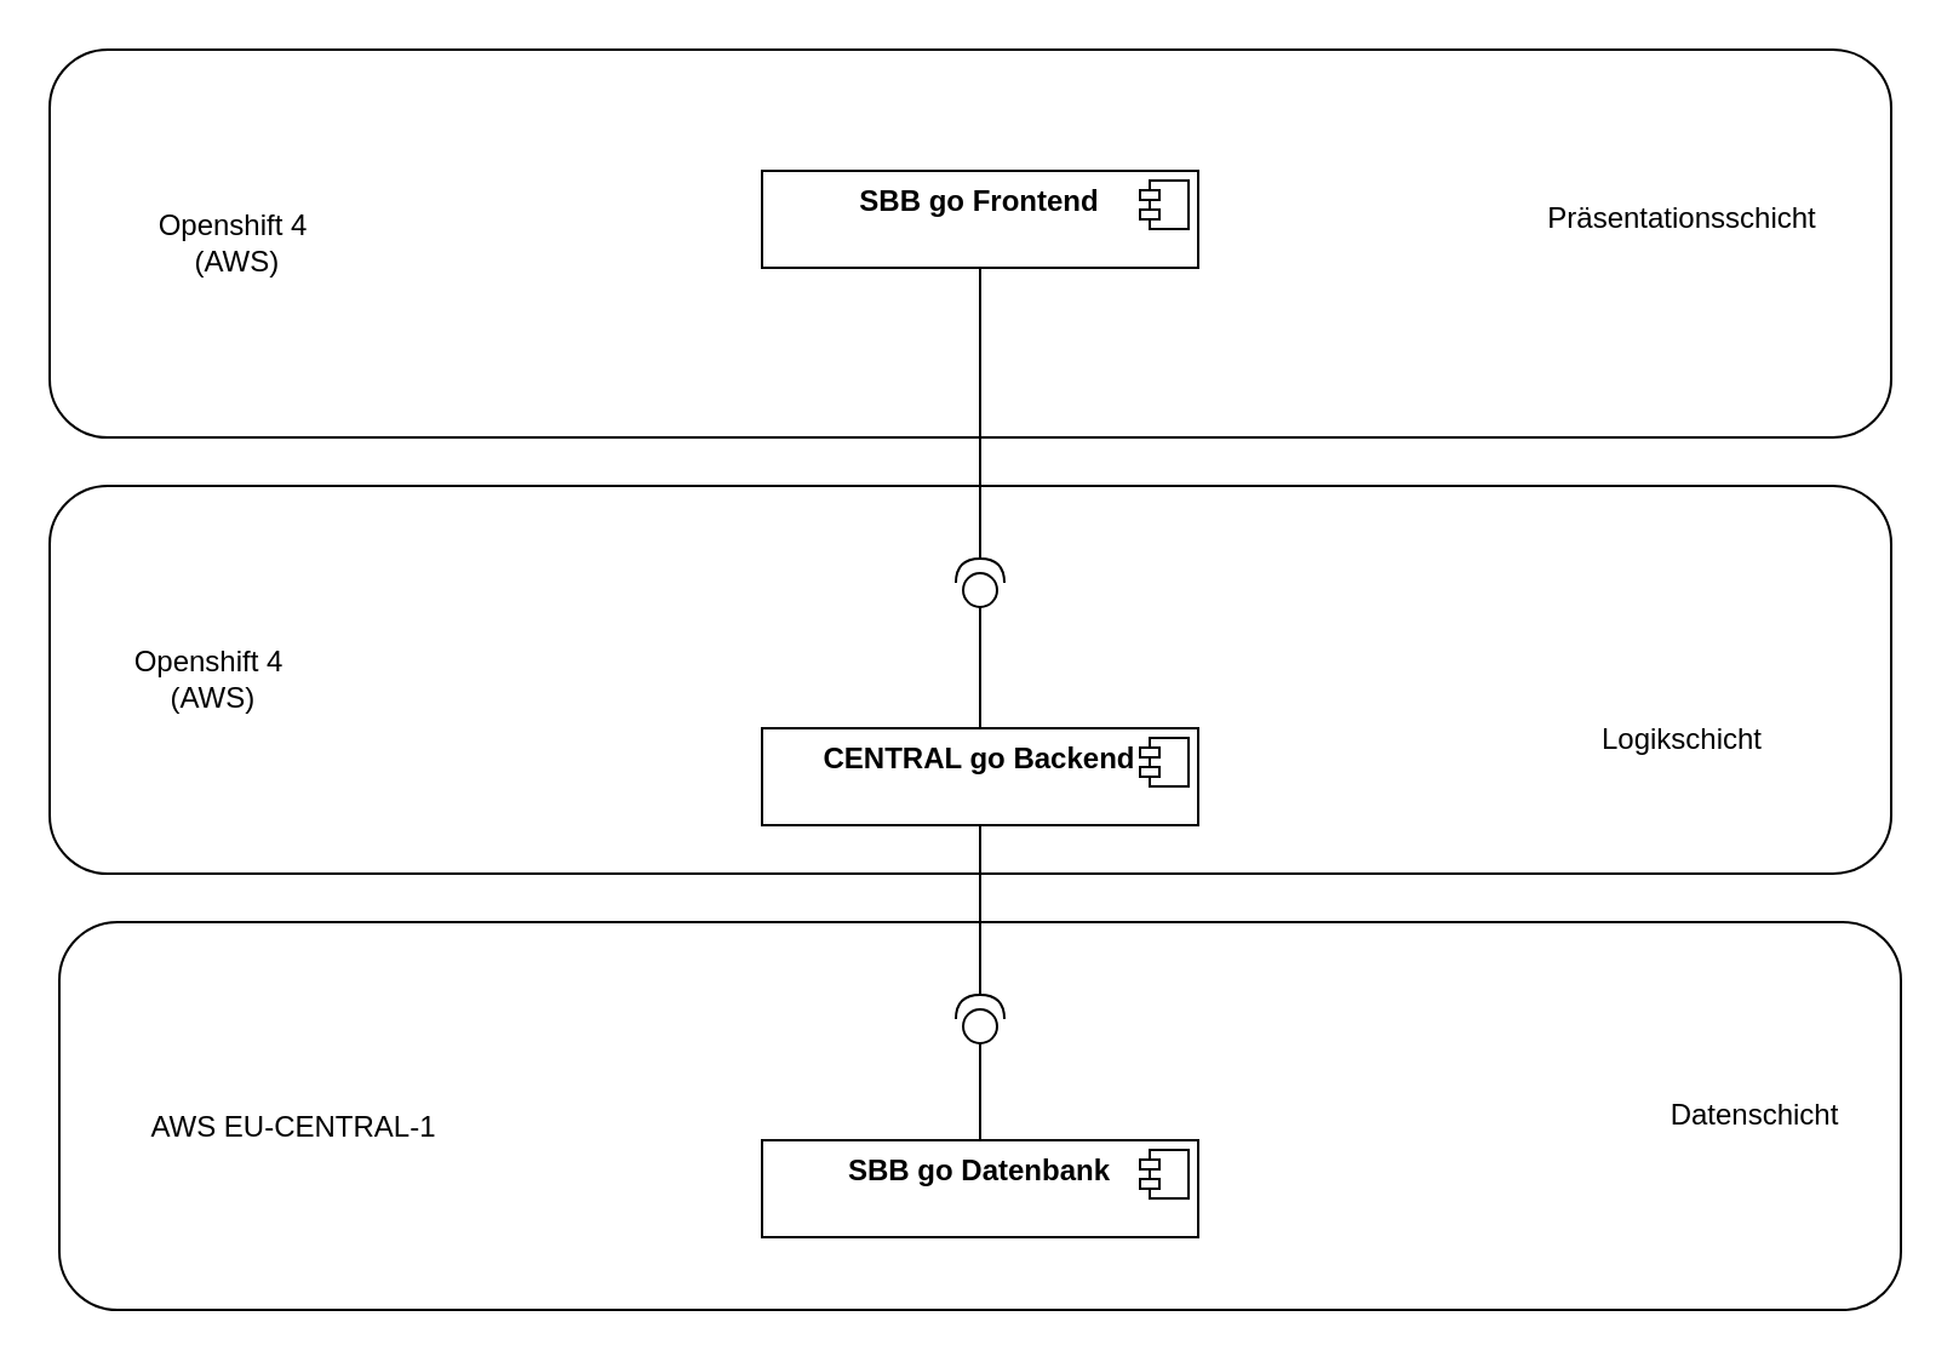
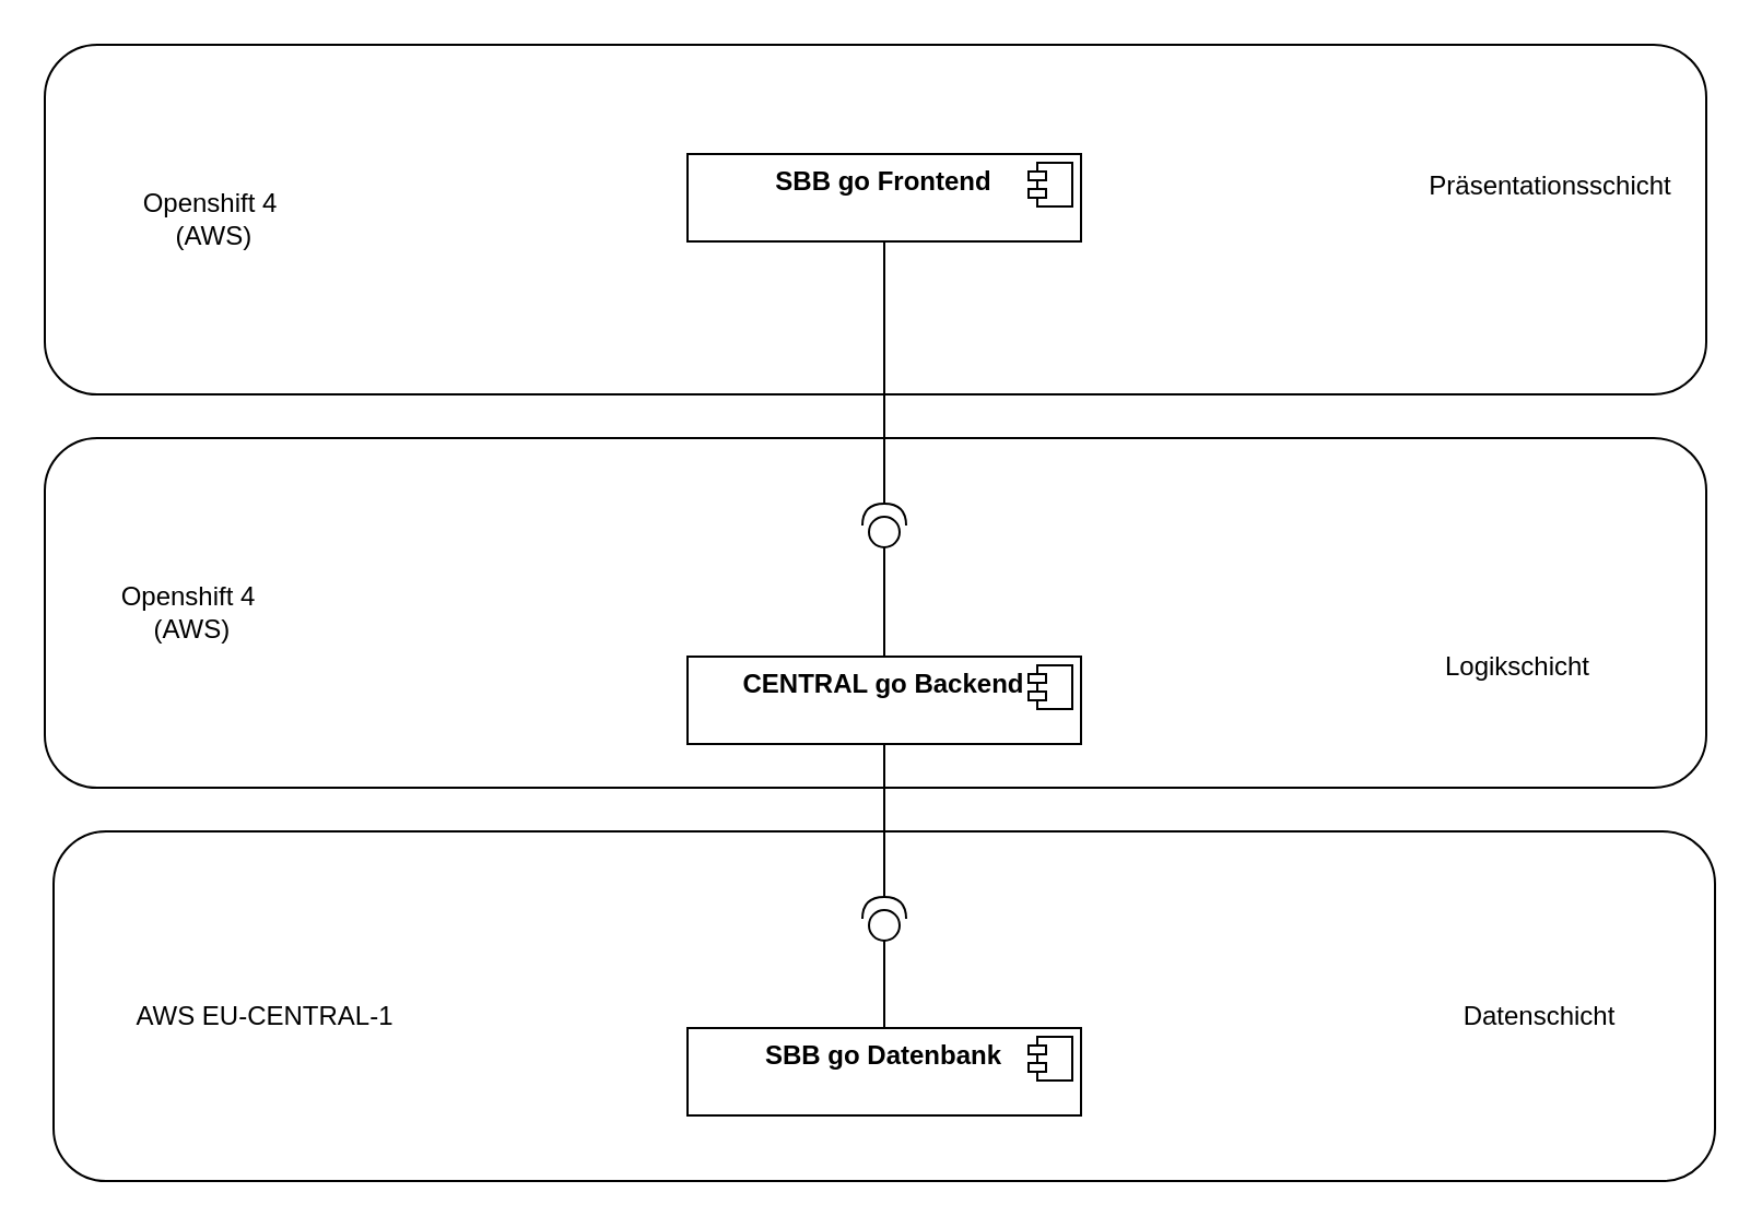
  <mxCell id="0" />
  <mxCell id="1" parent="0" />
  <mxCell id="2" value="" style="rounded=1;whiteSpace=wrap;html=1;" vertex="1" parent="1"><mxGeometry x="24" y="380" width="760" height="160" as="geometry" /></mxCell>
  <mxCell id="3" value="" style="rounded=1;whiteSpace=wrap;html=1;" vertex="1" parent="1"><mxGeometry x="20" y="200" width="760" height="160" as="geometry" /></mxCell>
  <mxCell id="4" value="" style="rounded=1;whiteSpace=wrap;html=1;" parent="1" vertex="1"><mxGeometry x="20" y="20" width="760" height="160" as="geometry" /></mxCell>
  <mxCell id="5" style="edgeStyle=orthogonalEdgeStyle;rounded=0;orthogonalLoop=1;jettySize=auto;html=1;entryX=1;entryY=0.5;entryDx=0;entryDy=0;entryPerimeter=0;endArrow=none;endFill=0;" edge="1" parent="1" source="6" target="12"><mxGeometry relative="1" as="geometry" /></mxCell>
  <mxCell id="6" value="&lt;p style=&quot;margin: 0px ; margin-top: 6px ; text-align: center&quot;&gt;&lt;b&gt;SBB go Frontend&lt;/b&gt;&lt;/p&gt;&lt;p style=&quot;margin: 0px ; margin-left: 8px&quot;&gt;&lt;br&gt;&lt;/p&gt;" style="align=left;overflow=fill;html=1;dropTarget=0;" parent="1" vertex="1"><mxGeometry x="314" y="70" width="180" height="40" as="geometry" /></mxCell>
  <mxCell id="7" value="" style="shape=component;jettyWidth=8;jettyHeight=4;" parent="6" vertex="1"><mxGeometry x="1" width="20" height="20" relative="1" as="geometry"><mxPoint x="-24" y="4" as="offset" /></mxGeometry></mxCell>
  <mxCell id="8" style="edgeStyle=orthogonalEdgeStyle;rounded=0;orthogonalLoop=1;jettySize=auto;html=1;entryX=1;entryY=0.5;entryDx=0;entryDy=0;entryPerimeter=0;endArrow=none;endFill=0;" edge="1" parent="1" source="9" target="21"><mxGeometry relative="1" as="geometry" /></mxCell>
  <mxCell id="9" value="&lt;p style=&quot;margin: 0px ; margin-top: 6px ; text-align: center&quot;&gt;&lt;b&gt;CENTRAL go Backend&lt;/b&gt;&lt;/p&gt;" style="align=left;overflow=fill;html=1;dropTarget=0;" parent="1" vertex="1"><mxGeometry x="314" y="300" width="180" height="40" as="geometry" /></mxCell>
  <mxCell id="10" value="" style="shape=component;jettyWidth=8;jettyHeight=4;" parent="9" vertex="1"><mxGeometry x="1" width="20" height="20" relative="1" as="geometry"><mxPoint x="-24" y="4" as="offset" /></mxGeometry></mxCell>
  <mxCell id="11" style="edgeStyle=orthogonalEdgeStyle;rounded=0;orthogonalLoop=1;jettySize=auto;html=1;endArrow=none;endFill=0;" edge="1" parent="1" source="12" target="9"><mxGeometry relative="1" as="geometry" /></mxCell>
  <mxCell id="12" value="" style="shape=providedRequiredInterface;html=1;verticalLabelPosition=bottom;rotation=-90;" parent="1" vertex="1"><mxGeometry x="394" y="230" width="20" height="20" as="geometry" /></mxCell>
  <mxCell id="13" value="&lt;p style=&quot;margin: 0px ; margin-top: 6px ; text-align: center&quot;&gt;&lt;b&gt;SBB go Datenbank&lt;/b&gt;&lt;/p&gt;" style="align=left;overflow=fill;html=1;dropTarget=0;" parent="1" vertex="1"><mxGeometry x="314" y="470" width="180" height="40" as="geometry" /></mxCell>
  <mxCell id="14" value="" style="shape=component;jettyWidth=8;jettyHeight=4;" parent="13" vertex="1"><mxGeometry x="1" width="20" height="20" relative="1" as="geometry"><mxPoint x="-24" y="4" as="offset" /></mxGeometry></mxCell>
  <mxCell id="15" value="AWS EU-CENTRAL-1" style="text;html=1;strokeColor=none;fillColor=none;align=center;verticalAlign=middle;whiteSpace=wrap;rounded=0;" parent="1" vertex="1"><mxGeometry x="42" y="445" width="158" height="40" as="geometry" /></mxCell>
  <mxCell id="16" value="Openshift 4&lt;br&gt;&amp;nbsp;(AWS)" style="text;html=1;strokeColor=none;fillColor=none;align=center;verticalAlign=middle;whiteSpace=wrap;rounded=0;" vertex="1" parent="1"><mxGeometry x="32" y="260" width="108" height="40" as="geometry" /></mxCell>
  <mxCell id="17" value="Logikschicht" style="text;html=1;strokeColor=none;fillColor=none;align=center;verticalAlign=middle;whiteSpace=wrap;rounded=0;" vertex="1" parent="1"><mxGeometry x="640" y="285" width="108" height="40" as="geometry" /></mxCell>
  <mxCell id="18" value="Openshift 4&lt;br&gt;&amp;nbsp;(AWS)" style="text;html=1;strokeColor=none;fillColor=none;align=center;verticalAlign=middle;whiteSpace=wrap;rounded=0;" vertex="1" parent="1"><mxGeometry x="42" y="80" width="108" height="40" as="geometry" /></mxCell>
- <mxCell id="19" value="Präsentationsschicht" style="text;html=1;strokeColor=none;fillColor=none;align=center;verticalAlign=middle;whiteSpace=wrap;rounded=0;" vertex="1" parent="1"><mxGeometry x="640" y="70" width="108" height="40" as="geometry" /></mxCell>
+ <mxCell id="19" value="Präsentationsschicht" style="text;html=1;strokeColor=none;fillColor=none;align=center;verticalAlign=middle;whiteSpace=wrap;rounded=0;" vertex="1" parent="1"><mxGeometry x="655" y="65" width="108" height="40" as="geometry" /></mxCell>
  <mxCell id="20" style="edgeStyle=orthogonalEdgeStyle;rounded=0;orthogonalLoop=1;jettySize=auto;html=1;entryX=0.5;entryY=0;entryDx=0;entryDy=0;endArrow=none;endFill=0;" edge="1" parent="1" source="21" target="13"><mxGeometry relative="1" as="geometry" /></mxCell>
  <mxCell id="21" value="" style="shape=providedRequiredInterface;html=1;verticalLabelPosition=bottom;rotation=-90;" vertex="1" parent="1"><mxGeometry x="394" y="410" width="20" height="20" as="geometry" /></mxCell>
- <mxCell id="22" value="Datenschicht" style="text;html=1;strokeColor=none;fillColor=none;align=center;verticalAlign=middle;whiteSpace=wrap;rounded=0;" vertex="1" parent="1"><mxGeometry x="670" y="440" width="108" height="40" as="geometry" /></mxCell>
+ <mxCell id="22" value="Datenschicht" style="text;html=1;strokeColor=none;fillColor=none;align=center;verticalAlign=middle;whiteSpace=wrap;rounded=0;" vertex="1" parent="1"><mxGeometry x="650" y="445" width="108" height="40" as="geometry" /></mxCell>
